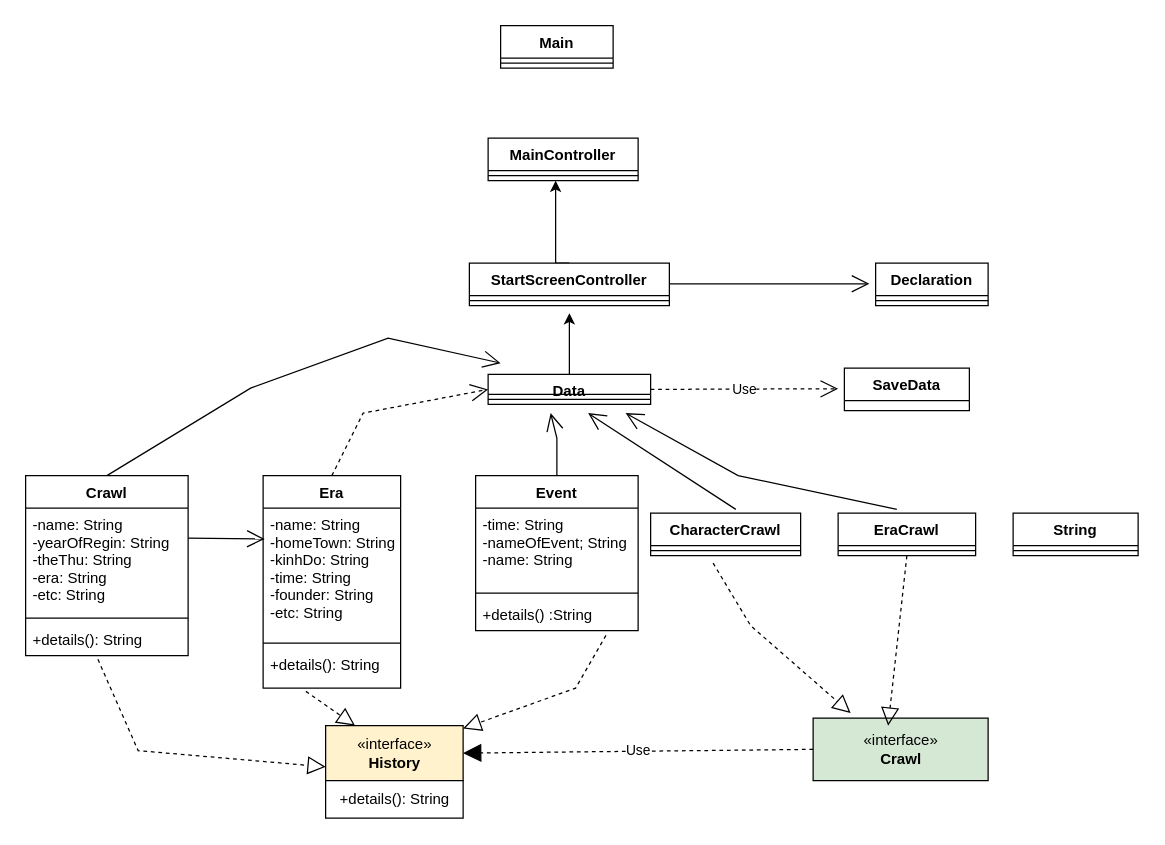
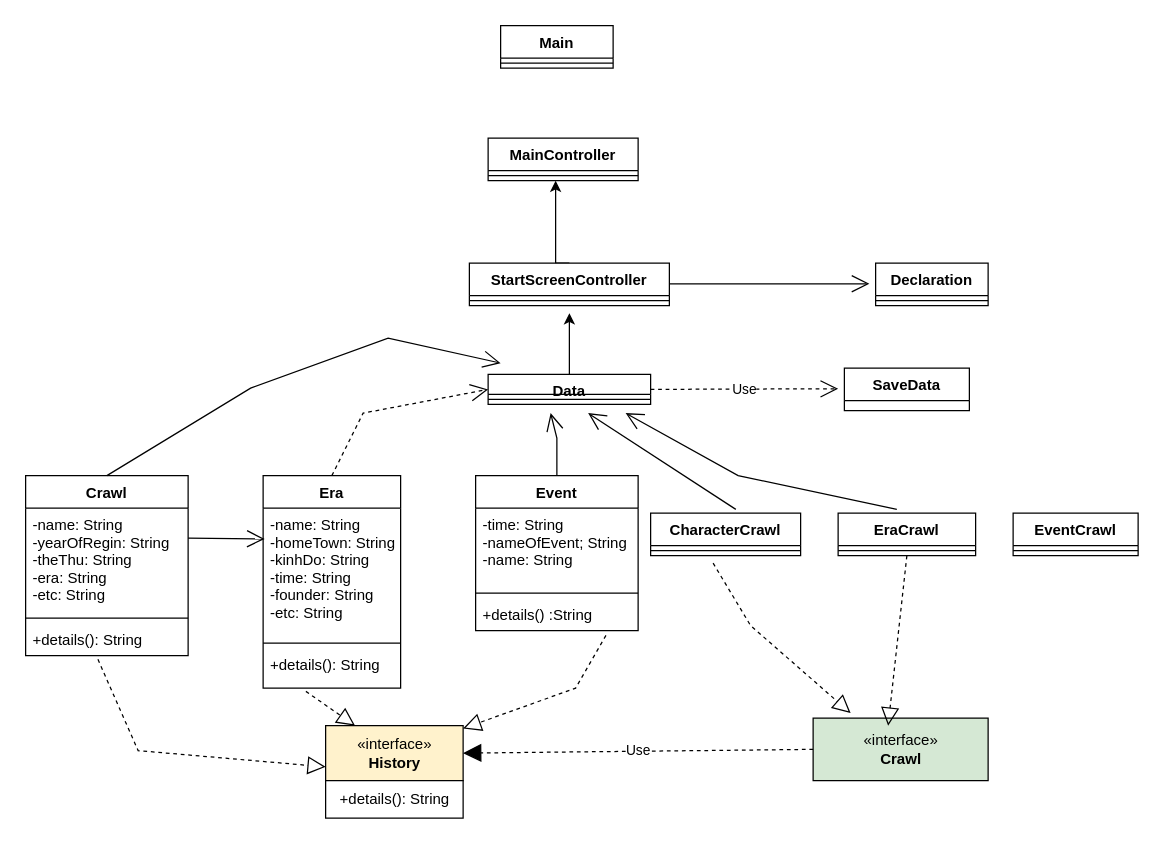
  <mxCell id="0" />
  <mxCell id="1" parent="0" />
  <mxCell id="2" value="«interface»&lt;br&gt;&lt;b&gt;History&lt;/b&gt;" style="html=1;fillColor=#fff2cc;" vertex="1" parent="1"><mxGeometry x="260" y="580" width="110" height="44" as="geometry" /></mxCell>
  <mxCell id="3" value="Crawl" style="swimlane;fontStyle=1;align=center;verticalAlign=top;childLayout=stackLayout;horizontal=1;startSize=26;horizontalStack=0;resizeParent=1;resizeParentMax=0;resizeLast=0;collapsible=1;marginBottom=0;" vertex="1" parent="1"><mxGeometry x="20" y="380" width="130" height="144" as="geometry" /></mxCell>
  <mxCell id="4" value="-name: String&#10;-yearOfRegin: String&#10;-theThu: String&#10;-era: String&#10;-etc: String" style="text;strokeColor=none;fillColor=none;align=left;verticalAlign=top;spacingLeft=4;spacingRight=4;overflow=hidden;rotatable=0;points=[[0,0.5],[1,0.5]];portConstraint=eastwest;" vertex="1" parent="3"><mxGeometry y="26" width="130" height="84" as="geometry" /></mxCell>
  <mxCell id="5" value="" style="line;strokeWidth=1;fillColor=none;align=left;verticalAlign=middle;spacingTop=-1;spacingLeft=3;spacingRight=3;rotatable=0;labelPosition=right;points=[];portConstraint=eastwest;strokeColor=inherit;" vertex="1" parent="3"><mxGeometry y="110" width="130" height="8" as="geometry" /></mxCell>
  <mxCell id="6" value="+details(): String" style="text;strokeColor=none;fillColor=none;align=left;verticalAlign=top;spacingLeft=4;spacingRight=4;overflow=hidden;rotatable=0;points=[[0,0.5],[1,0.5]];portConstraint=eastwest;" vertex="1" parent="3"><mxGeometry y="118" width="130" height="26" as="geometry" /></mxCell>
  <mxCell id="7" value="CharacterCrawl" style="swimlane;fontStyle=1;align=center;verticalAlign=top;childLayout=stackLayout;horizontal=1;startSize=26;horizontalStack=0;resizeParent=1;resizeParentMax=0;resizeLast=0;collapsible=1;marginBottom=0;" vertex="1" parent="1"><mxGeometry x="520" y="410" width="120" height="34" as="geometry" /></mxCell>
  <mxCell id="8" value="" style="line;strokeWidth=1;fillColor=none;align=left;verticalAlign=middle;spacingTop=-1;spacingLeft=3;spacingRight=3;rotatable=0;labelPosition=right;points=[];portConstraint=eastwest;strokeColor=inherit;" vertex="1" parent="7"><mxGeometry y="26" width="120" height="8" as="geometry" /></mxCell>
  <mxCell id="9" value="Era" style="swimlane;fontStyle=1;align=center;verticalAlign=top;childLayout=stackLayout;horizontal=1;startSize=26;horizontalStack=0;resizeParent=1;resizeParentMax=0;resizeLast=0;collapsible=1;marginBottom=0;" vertex="1" parent="1"><mxGeometry x="210" y="380" width="110" height="170" as="geometry" /></mxCell>
  <mxCell id="10" value="" style="endArrow=open;endFill=1;endSize=12;html=1;rounded=0;entryX=0.011;entryY=0.237;entryDx=0;entryDy=0;entryPerimeter=0;" edge="1" parent="9" target="11"><mxGeometry width="160" relative="1" as="geometry"><mxPoint x="-60" y="50" as="sourcePoint" /><mxPoint x="20" y="50" as="targetPoint" /></mxGeometry></mxCell>
  <mxCell id="11" value="-name: String&#10;-homeTown: String&#10;-kinhDo: String&#10;-time: String&#10;-founder: String&#10;-etc: String" style="text;strokeColor=none;fillColor=none;align=left;verticalAlign=top;spacingLeft=4;spacingRight=4;overflow=hidden;rotatable=0;points=[[0,0.5],[1,0.5]];portConstraint=eastwest;" vertex="1" parent="9"><mxGeometry y="26" width="110" height="104" as="geometry" /></mxCell>
  <mxCell id="12" value="" style="line;strokeWidth=1;fillColor=none;align=left;verticalAlign=middle;spacingTop=-1;spacingLeft=3;spacingRight=3;rotatable=0;labelPosition=right;points=[];portConstraint=eastwest;strokeColor=inherit;" vertex="1" parent="9"><mxGeometry y="130" width="110" height="8" as="geometry" /></mxCell>
  <mxCell id="13" value="+details(): String" style="text;strokeColor=none;fillColor=none;align=left;verticalAlign=top;spacingLeft=4;spacingRight=4;overflow=hidden;rotatable=0;points=[[0,0.5],[1,0.5]];portConstraint=eastwest;" vertex="1" parent="9"><mxGeometry y="138" width="110" height="32" as="geometry" /></mxCell>
  <mxCell id="14" value="Event" style="swimlane;fontStyle=1;align=center;verticalAlign=top;childLayout=stackLayout;horizontal=1;startSize=26;horizontalStack=0;resizeParent=1;resizeParentMax=0;resizeLast=0;collapsible=1;marginBottom=0;" vertex="1" parent="1"><mxGeometry x="380" y="380" width="130" height="124" as="geometry" /></mxCell>
  <mxCell id="15" value="-time: String&#10;-nameOfEvent; String&#10;-name: String" style="text;strokeColor=none;fillColor=none;align=left;verticalAlign=top;spacingLeft=4;spacingRight=4;overflow=hidden;rotatable=0;points=[[0,0.5],[1,0.5]];portConstraint=eastwest;" vertex="1" parent="14"><mxGeometry y="26" width="130" height="64" as="geometry" /></mxCell>
  <mxCell id="16" value="" style="line;strokeWidth=1;fillColor=none;align=left;verticalAlign=middle;spacingTop=-1;spacingLeft=3;spacingRight=3;rotatable=0;labelPosition=right;points=[];portConstraint=eastwest;strokeColor=inherit;" vertex="1" parent="14"><mxGeometry y="90" width="130" height="8" as="geometry" /></mxCell>
  <mxCell id="17" value="+details() :String" style="text;strokeColor=none;fillColor=none;align=left;verticalAlign=top;spacingLeft=4;spacingRight=4;overflow=hidden;rotatable=0;points=[[0,0.5],[1,0.5]];portConstraint=eastwest;" vertex="1" parent="14"><mxGeometry y="98" width="130" height="26" as="geometry" /></mxCell>
  <mxCell id="18" value="" style="endArrow=block;dashed=1;endFill=0;endSize=12;html=1;rounded=0;exitX=0.802;exitY=1.146;exitDx=0;exitDy=0;exitPerimeter=0;" edge="1" parent="1" source="17" target="2"><mxGeometry width="160" relative="1" as="geometry"><mxPoint x="340" y="300" as="sourcePoint" /><mxPoint x="500" y="300" as="targetPoint" /><Array as="points"><mxPoint x="460" y="550" /></Array></mxGeometry></mxCell>
  <mxCell id="19" value="" style="endArrow=block;dashed=1;endFill=0;endSize=12;html=1;rounded=0;exitX=0.311;exitY=1.081;exitDx=0;exitDy=0;exitPerimeter=0;" edge="1" parent="1" source="13" target="2"><mxGeometry width="160" relative="1" as="geometry"><mxPoint x="340" y="300" as="sourcePoint" /><mxPoint x="500" y="300" as="targetPoint" /><Array as="points" /></mxGeometry></mxCell>
  <mxCell id="20" value="" style="endArrow=block;dashed=1;endFill=0;endSize=12;html=1;rounded=0;exitX=0.445;exitY=1.115;exitDx=0;exitDy=0;exitPerimeter=0;entryX=0;entryY=0.75;entryDx=0;entryDy=0;" edge="1" parent="1" source="6" target="2"><mxGeometry x="-0.155" y="10" width="160" relative="1" as="geometry"><mxPoint x="340" y="300" as="sourcePoint" /><mxPoint x="500" y="300" as="targetPoint" /><Array as="points"><mxPoint x="110" y="600" /></Array><mxPoint as="offset" /></mxGeometry></mxCell>
  <mxCell id="21" value="EraCrawl" style="swimlane;fontStyle=1;align=center;verticalAlign=top;childLayout=stackLayout;horizontal=1;startSize=26;horizontalStack=0;resizeParent=1;resizeParentMax=0;resizeLast=0;collapsible=1;marginBottom=0;" vertex="1" parent="1"><mxGeometry x="670" y="410" width="110" height="34" as="geometry" /></mxCell>
  <mxCell id="22" value="" style="line;strokeWidth=1;fillColor=none;align=left;verticalAlign=middle;spacingTop=-1;spacingLeft=3;spacingRight=3;rotatable=0;labelPosition=right;points=[];portConstraint=eastwest;strokeColor=inherit;" vertex="1" parent="21"><mxGeometry y="26" width="110" height="8" as="geometry" /></mxCell>
- <mxCell id="23" value="String" style="swimlane;fontStyle=1;align=center;verticalAlign=top;childLayout=stackLayout;horizontal=1;startSize=26;horizontalStack=0;resizeParent=1;resizeParentMax=0;resizeLast=0;collapsible=1;marginBottom=0;" vertex="1" parent="1"><mxGeometry x="810" y="410" width="100" height="34" as="geometry" /></mxCell>
+ <mxCell id="23" value="EventCrawl" style="swimlane;fontStyle=1;align=center;verticalAlign=top;childLayout=stackLayout;horizontal=1;startSize=26;horizontalStack=0;resizeParent=1;resizeParentMax=0;resizeLast=0;collapsible=1;marginBottom=0;" vertex="1" parent="1"><mxGeometry x="810" y="410" width="100" height="34" as="geometry" /></mxCell>
  <mxCell id="24" value="" style="line;strokeWidth=1;fillColor=none;align=left;verticalAlign=middle;spacingTop=-1;spacingLeft=3;spacingRight=3;rotatable=0;labelPosition=right;points=[];portConstraint=eastwest;strokeColor=inherit;" vertex="1" parent="23"><mxGeometry y="26" width="100" height="8" as="geometry" /></mxCell>
  <mxCell id="25" value="«interface»&lt;br&gt;&lt;b&gt;Crawl&lt;/b&gt;" style="html=1;fillColor=#d5e8d4;" vertex="1" parent="1"><mxGeometry x="650" y="574" width="140" height="50" as="geometry" /></mxCell>
  <mxCell id="26" value="" style="endArrow=block;dashed=1;endFill=0;endSize=12;html=1;rounded=0;" edge="1" parent="1"><mxGeometry width="160" relative="1" as="geometry"><mxPoint x="570" y="450" as="sourcePoint" /><mxPoint x="680" y="570" as="targetPoint" /><Array as="points"><mxPoint x="600" y="500" /></Array></mxGeometry></mxCell>
  <mxCell id="27" value="" style="endArrow=block;dashed=1;endFill=0;endSize=12;html=1;rounded=0;exitX=0.5;exitY=1;exitDx=0;exitDy=0;" edge="1" parent="1" source="21"><mxGeometry width="160" relative="1" as="geometry"><mxPoint x="680" y="400" as="sourcePoint" /><mxPoint x="710" y="580" as="targetPoint" /></mxGeometry></mxCell>
  <mxCell id="28" value="+details(): String" style="html=1;" vertex="1" parent="1"><mxGeometry x="260" y="624" width="110" height="30" as="geometry" /></mxCell>
  <mxCell id="29" value="Use" style="endArrow=block;endSize=12;dashed=1;html=1;rounded=0;exitX=0;exitY=0.5;exitDx=0;exitDy=0;entryX=1;entryY=0.5;entryDx=0;entryDy=0;" edge="1" parent="1" source="25" target="2"><mxGeometry width="160" relative="1" as="geometry"><mxPoint x="280" y="410" as="sourcePoint" /><mxPoint x="440" y="410" as="targetPoint" /></mxGeometry></mxCell>
  <mxCell id="30" value="SaveData" style="swimlane;fontStyle=1;align=center;verticalAlign=top;childLayout=stackLayout;horizontal=1;startSize=26;horizontalStack=0;resizeParent=1;resizeParentMax=0;resizeLast=0;collapsible=1;marginBottom=0;" vertex="1" parent="1"><mxGeometry x="675" y="294" width="100" height="34" as="geometry" /></mxCell>
  <mxCell id="31" value="" style="edgeStyle=orthogonalEdgeStyle;rounded=0;orthogonalLoop=1;jettySize=auto;html=1;" edge="1" parent="1" source="32"><mxGeometry relative="1" as="geometry"><mxPoint x="455" y="250" as="targetPoint" /></mxGeometry></mxCell>
  <mxCell id="32" value="Data" style="swimlane;fontStyle=1;align=center;verticalAlign=top;childLayout=stackLayout;horizontal=1;startSize=16;horizontalStack=0;resizeParent=1;resizeParentMax=0;resizeLast=0;collapsible=1;marginBottom=0;" vertex="1" parent="1"><mxGeometry x="390" y="299" width="130" height="24" as="geometry" /></mxCell>
  <mxCell id="33" value="" style="line;strokeWidth=1;fillColor=none;align=left;verticalAlign=middle;spacingTop=-1;spacingLeft=3;spacingRight=3;rotatable=0;labelPosition=right;points=[];portConstraint=eastwest;strokeColor=inherit;" vertex="1" parent="32"><mxGeometry y="16" width="130" height="8" as="geometry" /></mxCell>
  <mxCell id="34" value="Use" style="endArrow=open;endSize=12;dashed=1;html=1;rounded=0;" edge="1" parent="1"><mxGeometry width="160" relative="1" as="geometry"><mxPoint x="520" y="311" as="sourcePoint" /><mxPoint x="670" y="310.5" as="targetPoint" /></mxGeometry></mxCell>
  <mxCell id="35" value="MainController" style="swimlane;fontStyle=1;align=center;verticalAlign=top;childLayout=stackLayout;horizontal=1;startSize=26;horizontalStack=0;resizeParent=1;resizeParentMax=0;resizeLast=0;collapsible=1;marginBottom=0;" vertex="1" parent="1"><mxGeometry x="390" y="110" width="120" height="34" as="geometry" /></mxCell>
  <mxCell id="36" value="" style="line;strokeWidth=1;fillColor=none;align=left;verticalAlign=middle;spacingTop=-1;spacingLeft=3;spacingRight=3;rotatable=0;labelPosition=right;points=[];portConstraint=eastwest;strokeColor=inherit;" vertex="1" parent="35"><mxGeometry y="26" width="120" height="8" as="geometry" /></mxCell>
  <mxCell id="37" value="" style="edgeStyle=orthogonalEdgeStyle;rounded=0;orthogonalLoop=1;jettySize=auto;html=1;exitX=0.5;exitY=0;exitDx=0;exitDy=0;" edge="1" parent="1" source="38" target="36"><mxGeometry relative="1" as="geometry"><Array as="points"><mxPoint x="444" y="210" /></Array></mxGeometry></mxCell>
  <mxCell id="38" value="StartScreenController" style="swimlane;fontStyle=1;align=center;verticalAlign=top;childLayout=stackLayout;horizontal=1;startSize=26;horizontalStack=0;resizeParent=1;resizeParentMax=0;resizeLast=0;collapsible=1;marginBottom=0;" vertex="1" parent="1"><mxGeometry x="375" y="210" width="160" height="34" as="geometry" /></mxCell>
  <mxCell id="39" value="" style="line;strokeWidth=1;fillColor=none;align=left;verticalAlign=middle;spacingTop=-1;spacingLeft=3;spacingRight=3;rotatable=0;labelPosition=right;points=[];portConstraint=eastwest;strokeColor=inherit;" vertex="1" parent="38"><mxGeometry y="26" width="160" height="8" as="geometry" /></mxCell>
  <mxCell id="40" value="Main" style="swimlane;fontStyle=1;align=center;verticalAlign=top;childLayout=stackLayout;horizontal=1;startSize=26;horizontalStack=0;resizeParent=1;resizeParentMax=0;resizeLast=0;collapsible=1;marginBottom=0;" vertex="1" parent="1"><mxGeometry x="400" y="20" width="90" height="34" as="geometry" /></mxCell>
  <mxCell id="41" value="" style="line;strokeWidth=1;fillColor=none;align=left;verticalAlign=middle;spacingTop=-1;spacingLeft=3;spacingRight=3;rotatable=0;labelPosition=right;points=[];portConstraint=eastwest;strokeColor=inherit;" vertex="1" parent="40"><mxGeometry y="26" width="90" height="8" as="geometry" /></mxCell>
  <mxCell id="42" value="Declaration" style="swimlane;fontStyle=1;align=center;verticalAlign=top;childLayout=stackLayout;horizontal=1;startSize=26;horizontalStack=0;resizeParent=1;resizeParentMax=0;resizeLast=0;collapsible=1;marginBottom=0;" vertex="1" parent="1"><mxGeometry x="700" y="210" width="90" height="34" as="geometry" /></mxCell>
  <mxCell id="43" value="" style="line;strokeWidth=1;fillColor=none;align=left;verticalAlign=middle;spacingTop=-1;spacingLeft=3;spacingRight=3;rotatable=0;labelPosition=right;points=[];portConstraint=eastwest;strokeColor=inherit;" vertex="1" parent="42"><mxGeometry y="26" width="90" height="8" as="geometry" /></mxCell>
  <mxCell id="44" value="" style="endArrow=open;endFill=1;endSize=12;html=1;rounded=0;" edge="1" parent="1"><mxGeometry width="160" relative="1" as="geometry"><mxPoint x="535" y="226.5" as="sourcePoint" /><mxPoint x="695" y="226.5" as="targetPoint" /></mxGeometry></mxCell>
  <mxCell id="45" value="" style="endArrow=open;endFill=1;endSize=12;html=1;rounded=0;exitX=0.5;exitY=0;exitDx=0;exitDy=0;" edge="1" parent="1" source="3"><mxGeometry width="160" relative="1" as="geometry"><mxPoint x="90" y="340" as="sourcePoint" /><mxPoint x="400" y="290" as="targetPoint" /><Array as="points"><mxPoint x="200" y="310" /><mxPoint x="310" y="270" /></Array></mxGeometry></mxCell>
  <mxCell id="46" value="" style="endArrow=open;endFill=1;endSize=12;html=1;rounded=0;exitX=0.5;exitY=0;exitDx=0;exitDy=0;entryX=0;entryY=0.5;entryDx=0;entryDy=0;dashed=1;" edge="1" parent="1" source="9" target="32"><mxGeometry width="160" relative="1" as="geometry"><mxPoint x="400" y="400" as="sourcePoint" /><mxPoint x="560" y="400" as="targetPoint" /><Array as="points"><mxPoint x="290" y="330" /></Array></mxGeometry></mxCell>
  <mxCell id="47" value="" style="endArrow=open;endFill=1;endSize=12;html=1;rounded=0;exitX=0.5;exitY=0;exitDx=0;exitDy=0;" edge="1" parent="1" source="14"><mxGeometry width="160" relative="1" as="geometry"><mxPoint x="400" y="400" as="sourcePoint" /><mxPoint x="440" y="330" as="targetPoint" /><Array as="points"><mxPoint x="445" y="350" /></Array></mxGeometry></mxCell>
  <mxCell id="48" value="" style="endArrow=open;endFill=1;endSize=12;html=1;rounded=0;exitX=0.568;exitY=-0.088;exitDx=0;exitDy=0;exitPerimeter=0;" edge="1" parent="1" source="7"><mxGeometry width="160" relative="1" as="geometry"><mxPoint x="400" y="400" as="sourcePoint" /><mxPoint x="470" y="330" as="targetPoint" /></mxGeometry></mxCell>
  <mxCell id="49" value="" style="endArrow=open;endFill=1;endSize=12;html=1;rounded=0;exitX=0.427;exitY=-0.088;exitDx=0;exitDy=0;exitPerimeter=0;" edge="1" parent="1" source="21"><mxGeometry width="160" relative="1" as="geometry"><mxPoint x="400" y="400" as="sourcePoint" /><mxPoint x="500" y="330" as="targetPoint" /><Array as="points"><mxPoint x="590" y="380" /></Array></mxGeometry></mxCell>
